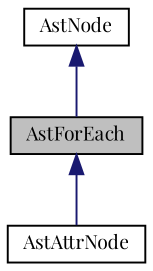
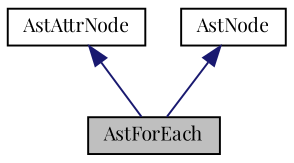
  digraph {
    fontname="Playfair Display"
    node [color=black fillcolor=white fontname="Playfair Display" fontsize=10 shape=record style=filled]
    edge [color=midnightblue dir=back fontname="Playfair Display" fontsize=10 labelfontname=Helvetica labelfontsize=10 style=solid]
    n1 [fillcolor=grey75 fontcolor=black height=0.2 label=AstForEach width=0.4]
    n2 [height=0.2 label=AstAttrNode width=0.4]
    n3 [height=0.2 label=AstNode width=0.4]
-   n1 -> n2
+   n2 -> n1
    n3 -> n1
  }
